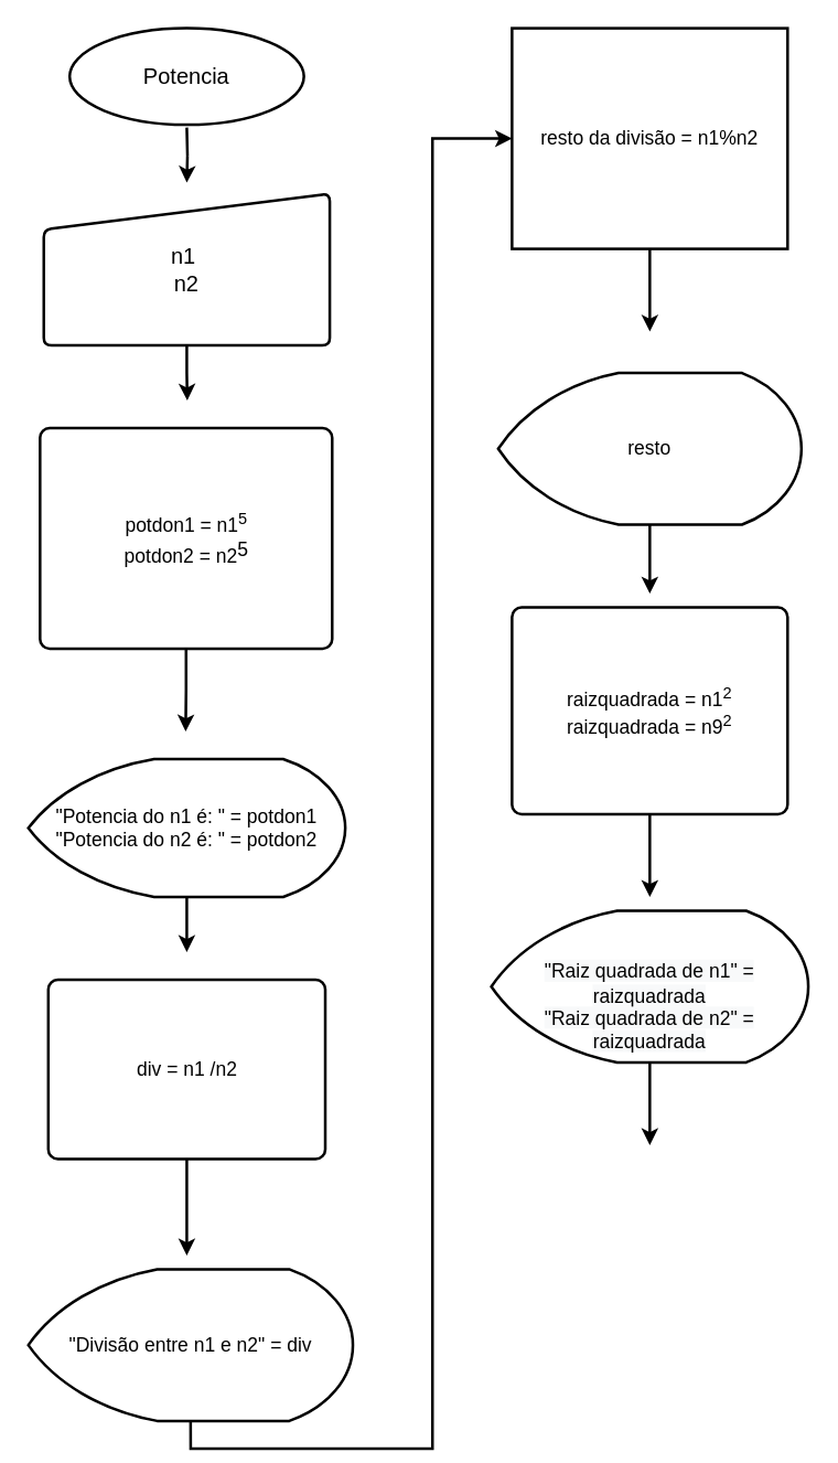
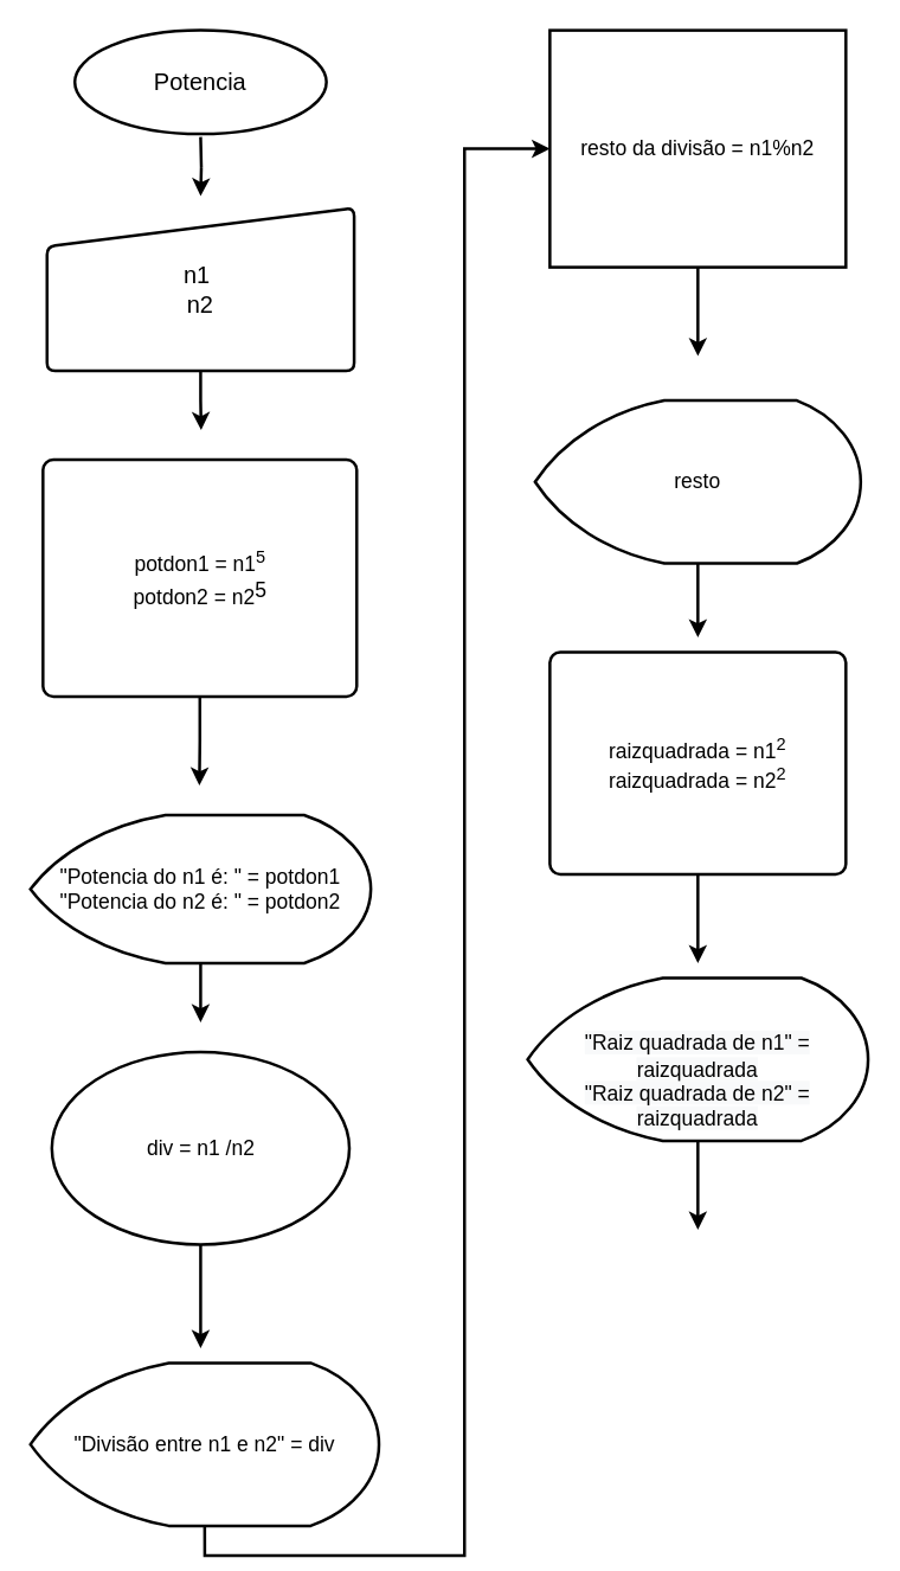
  <mxCell id="0" />
  <mxCell id="1" parent="0" />
  <mxCell id="2" style="edgeStyle=orthogonalEdgeStyle;rounded=0;orthogonalLoop=1;jettySize=auto;html=1;strokeWidth=2;" edge="1" parent="1"><mxGeometry relative="1" as="geometry"><mxPoint x="135" y="132" as="targetPoint" /><mxPoint x="135" y="92" as="sourcePoint" /></mxGeometry></mxCell>
  <mxCell id="3" value="&lt;span style=&quot;font-size: 16px&quot;&gt;Potencia&lt;/span&gt;" style="strokeWidth=2;html=1;shape=mxgraph.flowchart.start_1;whiteSpace=wrap;" parent="1" vertex="1"><mxGeometry x="50" y="20" width="170" height="70" as="geometry" /></mxCell>
  <mxCell id="4" style="edgeStyle=orthogonalEdgeStyle;rounded=0;orthogonalLoop=1;jettySize=auto;html=1;exitX=0.5;exitY=1;exitDx=0;exitDy=0;strokeWidth=2;" edge="1" parent="1" source="5"><mxGeometry relative="1" as="geometry"><mxPoint x="135.353" y="290" as="targetPoint" /></mxGeometry></mxCell>
  <mxCell id="5" value="&lt;font style=&quot;font-size: 16px&quot;&gt;n1&amp;nbsp;&lt;br&gt;n2&lt;/font&gt;" style="html=1;strokeWidth=2;shape=manualInput;whiteSpace=wrap;rounded=1;size=26;arcSize=11;" parent="1" vertex="1"><mxGeometry x="31.25" y="140" width="207.5" height="110" as="geometry" /></mxCell>
  <mxCell id="6" style="edgeStyle=orthogonalEdgeStyle;rounded=0;orthogonalLoop=1;jettySize=auto;html=1;exitX=0.5;exitY=1;exitDx=0;exitDy=0;strokeWidth=2;" edge="1" parent="1" source="7"><mxGeometry relative="1" as="geometry"><mxPoint x="134.176" y="530" as="targetPoint" /></mxGeometry></mxCell>
  <mxCell id="7" value="&lt;font style=&quot;font-size: 14px&quot;&gt;potdon1 = n1&lt;sup&gt;5&lt;br style=&quot;font-size: 14px&quot;&gt;&lt;/sup&gt;potdon2 = n2&lt;/font&gt;&lt;sup style=&quot;font-size: 14px&quot;&gt;&lt;font style=&quot;font-size: 14px&quot;&gt;5&lt;/font&gt;&lt;br&gt;&lt;/sup&gt;" style="rounded=1;whiteSpace=wrap;html=1;absoluteArcSize=1;arcSize=14;strokeWidth=2;" vertex="1" parent="1"><mxGeometry x="28.5" y="310" width="212" height="160" as="geometry" /></mxCell>
  <mxCell id="8" style="edgeStyle=orthogonalEdgeStyle;rounded=0;orthogonalLoop=1;jettySize=auto;html=1;exitX=0.5;exitY=1;exitDx=0;exitDy=0;exitPerimeter=0;strokeWidth=2;" edge="1" parent="1" source="9"><mxGeometry relative="1" as="geometry"><mxPoint x="135" y="690" as="targetPoint" /></mxGeometry></mxCell>
  <mxCell id="9" value="&lt;font style=&quot;font-size: 14px&quot;&gt;&quot;Potencia do n1 é: &quot; = potdon1&lt;br&gt;&quot;Potencia do n2 é: &quot; = potdon2&lt;br&gt;&lt;/font&gt;" style="strokeWidth=2;html=1;shape=mxgraph.flowchart.display;whiteSpace=wrap;" vertex="1" parent="1"><mxGeometry x="20" y="550" width="230" height="100" as="geometry" /></mxCell>
  <mxCell id="10" style="edgeStyle=orthogonalEdgeStyle;rounded=0;orthogonalLoop=1;jettySize=auto;html=1;strokeWidth=2;" edge="1" parent="1" source="11"><mxGeometry relative="1" as="geometry"><mxPoint x="135" y="910" as="targetPoint" /></mxGeometry></mxCell>
- <mxCell id="11" value="&lt;font style=&quot;font-size: 14px&quot;&gt;div = n1 /n2&lt;/font&gt;" style="rounded=1;whiteSpace=wrap;html=1;absoluteArcSize=1;arcSize=14;strokeWidth=2;" vertex="1" parent="1"><mxGeometry x="34.5" y="710" width="201" height="130" as="geometry" /></mxCell>
+ <mxCell id="11" value="&lt;font style=&quot;font-size: 14px&quot;&gt;div = n1 /n2&lt;/font&gt;" style="ellipse;whiteSpace=wrap;html=1;absoluteArcSize=1;arcSize=14;strokeWidth=2;" vertex="1" parent="1"><mxGeometry x="34.5" y="710" width="201" height="130" as="geometry" /></mxCell>
  <mxCell id="12" style="edgeStyle=orthogonalEdgeStyle;rounded=0;orthogonalLoop=1;jettySize=auto;html=1;exitX=0.5;exitY=1;exitDx=0;exitDy=0;exitPerimeter=0;entryX=0;entryY=0.5;entryDx=0;entryDy=0;strokeWidth=2;" edge="1" parent="1" source="13" target="15"><mxGeometry relative="1" as="geometry" /></mxCell>
  <mxCell id="13" value="&lt;span style=&quot;font-size: 14px&quot;&gt;&quot;Divisão entre n1 e n2&quot; = div&lt;/span&gt;" style="strokeWidth=2;html=1;shape=mxgraph.flowchart.display;whiteSpace=wrap;" vertex="1" parent="1"><mxGeometry x="20" y="920" width="235.5" height="110" as="geometry" /></mxCell>
  <mxCell id="14" value="" style="edgeStyle=orthogonalEdgeStyle;rounded=0;orthogonalLoop=1;jettySize=auto;html=1;strokeWidth=2;" edge="1" parent="1" source="15"><mxGeometry relative="1" as="geometry"><mxPoint x="471" y="240" as="targetPoint" /></mxGeometry></mxCell>
  <mxCell id="15" value="&lt;font style=&quot;font-size: 14px&quot;&gt;resto da divisão = n1%n2&lt;/font&gt;" style="whiteSpace=wrap;html=1;absoluteArcSize=1;arcSize=14;strokeWidth=2;rounded=0;" vertex="1" parent="1"><mxGeometry x="371" y="20" width="200" height="160" as="geometry" /></mxCell>
  <mxCell id="16" style="edgeStyle=orthogonalEdgeStyle;rounded=0;orthogonalLoop=1;jettySize=auto;html=1;strokeWidth=2;" edge="1" parent="1" source="17"><mxGeometry relative="1" as="geometry"><mxPoint x="471" y="430" as="targetPoint" /></mxGeometry></mxCell>
  <mxCell id="17" value="&lt;font style=&quot;font-size: 14px&quot;&gt;resto&lt;/font&gt;" style="strokeWidth=2;html=1;shape=mxgraph.flowchart.display;whiteSpace=wrap;" vertex="1" parent="1"><mxGeometry x="361" y="270" width="220" height="110" as="geometry" /></mxCell>
  <mxCell id="18" style="edgeStyle=orthogonalEdgeStyle;rounded=0;orthogonalLoop=1;jettySize=auto;html=1;strokeWidth=2;" edge="1" parent="1" source="19"><mxGeometry relative="1" as="geometry"><mxPoint x="471" y="650" as="targetPoint" /></mxGeometry></mxCell>
- <mxCell id="19" value="&lt;font style=&quot;font-size: 14px&quot;&gt;raizquadrada = n1&lt;sup&gt;2&lt;br style=&quot;font-size: 14px&quot;&gt;&lt;/sup&gt;raizquadrada = n9&lt;sup&gt;2&lt;/sup&gt;&lt;/font&gt;&lt;sup&gt;&lt;br&gt;&lt;/sup&gt;" style="rounded=1;whiteSpace=wrap;html=1;absoluteArcSize=1;arcSize=14;strokeWidth=2;" vertex="1" parent="1"><mxGeometry x="371" y="440" width="200" height="150" as="geometry" /></mxCell>
+ <mxCell id="19" value="&lt;font style=&quot;font-size: 14px&quot;&gt;raizquadrada = n1&lt;sup&gt;2&lt;br style=&quot;font-size: 14px&quot;&gt;&lt;/sup&gt;raizquadrada = n2&lt;sup&gt;2&lt;/sup&gt;&lt;/font&gt;&lt;sup&gt;&lt;br&gt;&lt;/sup&gt;" style="rounded=1;whiteSpace=wrap;html=1;absoluteArcSize=1;arcSize=14;strokeWidth=2;" vertex="1" parent="1"><mxGeometry x="371" y="440" width="200" height="150" as="geometry" /></mxCell>
  <mxCell id="20" style="edgeStyle=orthogonalEdgeStyle;rounded=0;orthogonalLoop=1;jettySize=auto;html=1;strokeWidth=2;" edge="1" parent="1" source="21"><mxGeometry relative="1" as="geometry"><mxPoint x="471" y="830" as="targetPoint" /></mxGeometry></mxCell>
  <mxCell id="21" value="&lt;br&gt;&lt;br&gt;&lt;span style=&quot;color: rgb(0 , 0 , 0) ; font-family: &amp;#34;helvetica&amp;#34; ; font-size: 14px ; font-style: normal ; font-weight: 400 ; letter-spacing: normal ; text-align: center ; text-indent: 0px ; text-transform: none ; word-spacing: 0px ; background-color: rgb(248 , 249 , 250) ; display: inline ; float: none&quot;&gt;&quot;Raiz quadrada de n1&quot; = raizquadrada&lt;/span&gt;&lt;sup style=&quot;color: rgb(0 , 0 , 0) ; font-family: &amp;#34;helvetica&amp;#34; ; font-style: normal ; font-weight: 400 ; letter-spacing: normal ; text-align: center ; text-indent: 0px ; text-transform: none ; word-spacing: 0px ; background-color: rgb(248 , 249 , 250)&quot;&gt;&lt;br style=&quot;font-size: 14px&quot;&gt;&lt;/sup&gt;&lt;span style=&quot;color: rgb(0 , 0 , 0) ; font-family: &amp;#34;helvetica&amp;#34; ; font-size: 14px ; font-style: normal ; font-weight: 400 ; letter-spacing: normal ; text-align: center ; text-indent: 0px ; text-transform: none ; word-spacing: 0px ; background-color: rgb(248 , 249 , 250) ; display: inline ; float: none&quot;&gt;&quot;Raiz quadrada de n2&quot; = raizquadrada&lt;/span&gt;&lt;br&gt;" style="strokeWidth=2;html=1;shape=mxgraph.flowchart.display;whiteSpace=wrap;" vertex="1" parent="1"><mxGeometry x="356" y="660" width="230" height="110" as="geometry" /></mxCell>
